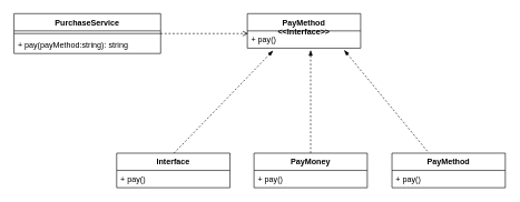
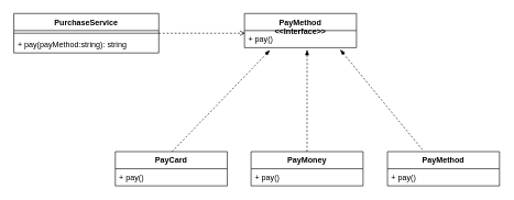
  <mxCell id="0" />
  <mxCell id="1" parent="0" />
  <mxCell id="2" value="PurchaseService" style="swimlane;fontStyle=1;align=center;verticalAlign=top;childLayout=stackLayout;horizontal=1;startSize=26;horizontalStack=0;resizeParent=1;resizeParentMax=0;resizeLast=0;collapsible=1;marginBottom=0;" vertex="1" parent="1"><mxGeometry x="20" y="20" width="220" height="60" as="geometry" /></mxCell>
  <mxCell id="3" value="" style="line;strokeWidth=1;fillColor=none;align=left;verticalAlign=middle;spacingTop=-1;spacingLeft=3;spacingRight=3;rotatable=0;labelPosition=right;points=[];portConstraint=eastwest;strokeColor=inherit;" vertex="1" parent="2"><mxGeometry y="26" width="220" height="8" as="geometry" /></mxCell>
  <mxCell id="4" value="+ pay(payMethod:string): string" style="text;strokeColor=none;fillColor=none;align=left;verticalAlign=top;spacingLeft=4;spacingRight=4;overflow=hidden;rotatable=0;points=[[0,0.5],[1,0.5]];portConstraint=eastwest;" vertex="1" parent="2"><mxGeometry y="34" width="220" height="26" as="geometry" /></mxCell>
  <mxCell id="5" value="PayMethod&#10;&lt;&lt;Interface&gt;&gt;&#10;" style="swimlane;fontStyle=1;align=center;verticalAlign=top;childLayout=stackLayout;horizontal=1;startSize=26;horizontalStack=0;resizeParent=1;resizeParentMax=0;resizeLast=0;collapsible=1;marginBottom=0;" vertex="1" parent="1"><mxGeometry x="370" y="20" width="170" height="52" as="geometry"><mxRectangle x="430" y="70" width="120" height="40" as="alternateBounds" /></mxGeometry></mxCell>
  <mxCell id="6" value="+ pay()" style="text;strokeColor=none;fillColor=none;align=left;verticalAlign=top;spacingLeft=4;spacingRight=4;overflow=hidden;rotatable=0;points=[[0,0.5],[1,0.5]];portConstraint=eastwest;" vertex="1" parent="5"><mxGeometry y="26" width="170" height="26" as="geometry" /></mxCell>
  <mxCell id="7" value="" style="endArrow=open;dashed=1;html=1;entryX=0.007;entryY=0.154;entryDx=0;entryDy=0;entryPerimeter=0;endFill=0;" edge="1" parent="1" target="6"><mxGeometry width="50" height="50" relative="1" as="geometry"><mxPoint x="240" y="50" as="sourcePoint" /><mxPoint x="290" y="0" as="targetPoint" /></mxGeometry></mxCell>
- <mxCell id="8" value="Interface" style="swimlane;fontStyle=1;align=center;verticalAlign=top;childLayout=stackLayout;horizontal=1;startSize=26;horizontalStack=0;resizeParent=1;resizeParentMax=0;resizeLast=0;collapsible=1;marginBottom=0;" vertex="1" parent="1"><mxGeometry x="174" y="230" width="170" height="52" as="geometry"><mxRectangle x="430" y="70" width="120" height="40" as="alternateBounds" /></mxGeometry></mxCell>
+ <mxCell id="8" value="PayCard" style="swimlane;fontStyle=1;align=center;verticalAlign=top;childLayout=stackLayout;horizontal=1;startSize=26;horizontalStack=0;resizeParent=1;resizeParentMax=0;resizeLast=0;collapsible=1;marginBottom=0;" vertex="1" parent="1"><mxGeometry x="174" y="230" width="170" height="52" as="geometry"><mxRectangle x="430" y="70" width="120" height="40" as="alternateBounds" /></mxGeometry></mxCell>
  <mxCell id="9" value="+ pay()" style="text;strokeColor=none;fillColor=none;align=left;verticalAlign=top;spacingLeft=4;spacingRight=4;overflow=hidden;rotatable=0;points=[[0,0.5],[1,0.5]];portConstraint=eastwest;" vertex="1" parent="8"><mxGeometry y="26" width="170" height="26" as="geometry" /></mxCell>
  <mxCell id="10" value="PayMoney" style="swimlane;fontStyle=1;align=center;verticalAlign=top;childLayout=stackLayout;horizontal=1;startSize=26;horizontalStack=0;resizeParent=1;resizeParentMax=0;resizeLast=0;collapsible=1;marginBottom=0;" vertex="1" parent="1"><mxGeometry x="380" y="230" width="170" height="52" as="geometry"><mxRectangle x="430" y="70" width="120" height="40" as="alternateBounds" /></mxGeometry></mxCell>
  <mxCell id="11" value="+ pay()" style="text;strokeColor=none;fillColor=none;align=left;verticalAlign=top;spacingLeft=4;spacingRight=4;overflow=hidden;rotatable=0;points=[[0,0.5],[1,0.5]];portConstraint=eastwest;" vertex="1" parent="10"><mxGeometry y="26" width="170" height="26" as="geometry" /></mxCell>
  <mxCell id="12" value="PayMethod" style="swimlane;fontStyle=1;align=center;verticalAlign=top;childLayout=stackLayout;horizontal=1;startSize=26;horizontalStack=0;resizeParent=1;resizeParentMax=0;resizeLast=0;collapsible=1;marginBottom=0;" vertex="1" parent="1"><mxGeometry x="587" y="230" width="170" height="52" as="geometry"><mxRectangle x="430" y="70" width="120" height="40" as="alternateBounds" /></mxGeometry></mxCell>
  <mxCell id="13" value="+ pay()" style="text;strokeColor=none;fillColor=none;align=left;verticalAlign=top;spacingLeft=4;spacingRight=4;overflow=hidden;rotatable=0;points=[[0,0.5],[1,0.5]];portConstraint=eastwest;" vertex="1" parent="12"><mxGeometry y="26" width="170" height="26" as="geometry" /></mxCell>
  <mxCell id="14" value="" style="endArrow=blockThin;dashed=1;html=1;entryX=0.228;entryY=1.138;entryDx=0;entryDy=0;entryPerimeter=0;endFill=1;" edge="1" parent="1" target="6"><mxGeometry width="50" height="50" relative="1" as="geometry"><mxPoint x="260" y="230" as="sourcePoint" /><mxPoint x="310" y="180" as="targetPoint" /></mxGeometry></mxCell>
  <mxCell id="15" value="" style="endArrow=blockThin;dashed=1;html=1;endFill=1;exitX=0.5;exitY=0;exitDx=0;exitDy=0;" edge="1" parent="1" source="10"><mxGeometry width="50" height="50" relative="1" as="geometry"><mxPoint x="310" y="230" as="sourcePoint" /><mxPoint x="465" y="75" as="targetPoint" /></mxGeometry></mxCell>
  <mxCell id="16" value="" style="endArrow=blockThin;dashed=1;html=1;endFill=1;exitX=0.5;exitY=0;exitDx=0;exitDy=0;entryX=0.854;entryY=1.108;entryDx=0;entryDy=0;entryPerimeter=0;" edge="1" parent="1" target="6"><mxGeometry width="50" height="50" relative="1" as="geometry"><mxPoint x="640" y="227" as="sourcePoint" /><mxPoint x="640" y="72" as="targetPoint" /></mxGeometry></mxCell>
